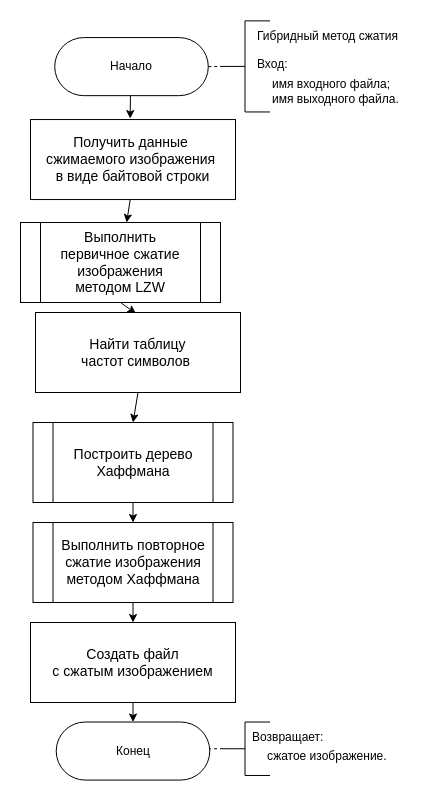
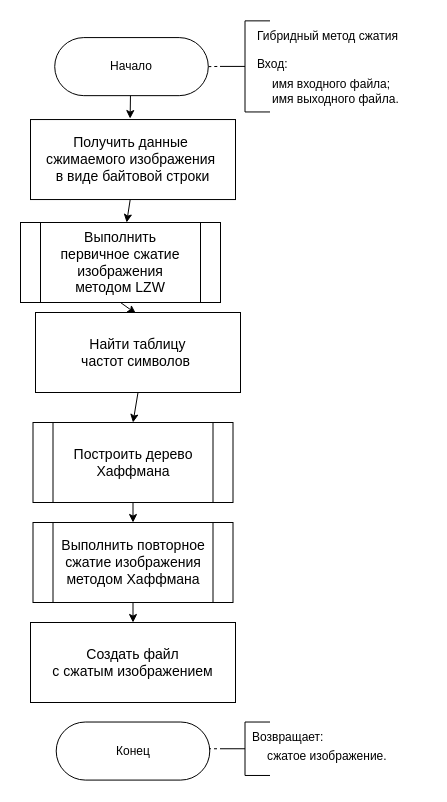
  <mxCell id="0" />
  <mxCell id="1" parent="0" />
  <mxCell id="2" style="edgeStyle=none;html=1;entryX=0;entryY=0.5;entryDx=0;entryDy=0;entryPerimeter=0;fontSize=12;endArrow=none;endFill=0;dashed=1;exitX=0;exitY=0.5;exitDx=0;exitDy=0;" parent="1" source="24" target="4" edge="1"><mxGeometry relative="1" as="geometry"><mxPoint x="205" y="65.91" as="sourcePoint" /></mxGeometry></mxCell>
  <mxCell id="3" style="edgeStyle=none;html=1;exitX=0.5;exitY=1;exitDx=0;exitDy=0;exitPerimeter=0;fontSize=12;endArrow=classic;endFill=1;entryX=0.486;entryY=-0.012;entryDx=0;entryDy=0;entryPerimeter=0;" parent="1" target="13" edge="1"><mxGeometry relative="1" as="geometry"><mxPoint x="130" y="123.41" as="targetPoint" /><mxPoint x="130" y="92.16" as="sourcePoint" /></mxGeometry></mxCell>
  <mxCell id="4" value="" style="strokeWidth=1;html=1;shape=mxgraph.flowchart.annotation_2;align=left;labelPosition=right;pointerEvents=1;strokeColor=default;fontSize=13;gradientColor=none;" parent="1" vertex="1"><mxGeometry x="219.5" y="20.37" width="50" height="91.09" as="geometry" /></mxCell>
  <mxCell id="5" value="&lt;span style=&quot;font-size: 12px;&quot;&gt;&lt;font style=&quot;color: rgb(0, 0, 0);&quot;&gt;Гибридный метод сжатия&lt;/font&gt;&lt;/span&gt;" style="text;html=1;align=left;verticalAlign=middle;resizable=0;points=[];autosize=1;strokeColor=none;fillColor=none;fontSize=13;strokeWidth=1;" parent="1" vertex="1"><mxGeometry x="254.5" y="20.37" width="170" height="30" as="geometry" /></mxCell>
  <mxCell id="6" value="Вход:" style="text;html=1;align=left;verticalAlign=middle;resizable=0;points=[];autosize=1;strokeColor=none;fillColor=none;fontSize=12;" parent="1" vertex="1"><mxGeometry x="254.5" y="49.12" width="50" height="30" as="geometry" /></mxCell>
  <mxCell id="7" value="&lt;font style=&quot;color: rgb(0, 0, 0);&quot;&gt;имя входного файла;&lt;/font&gt;&lt;div&gt;&lt;font style=&quot;color: rgb(0, 0, 0);&quot;&gt;имя выходного файла.&lt;/font&gt;&lt;/div&gt;" style="text;html=1;align=left;verticalAlign=middle;resizable=0;points=[];autosize=1;strokeColor=none;fillColor=none;fontSize=12;" parent="1" vertex="1"><mxGeometry x="269.5" y="71.46" width="150" height="40" as="geometry" /></mxCell>
  <mxCell id="8" style="edgeStyle=none;html=1;exitX=0.487;exitY=0.99;exitDx=0;exitDy=0;fontSize=12;endArrow=classic;endFill=1;exitPerimeter=0;" parent="1" source="13" target="10" edge="1"><mxGeometry relative="1" as="geometry"><mxPoint x="130" y="203.41" as="sourcePoint" /></mxGeometry></mxCell>
  <mxCell id="9" style="edgeStyle=none;html=1;exitX=0.5;exitY=1;exitDx=0;exitDy=0;fontSize=12;endArrow=classic;endFill=1;entryX=0.49;entryY=0.013;entryDx=0;entryDy=0;entryPerimeter=0;" parent="1" source="10" target="16" edge="1"><mxGeometry relative="1" as="geometry"><mxPoint x="130" y="343.41" as="targetPoint" /></mxGeometry></mxCell>
  <mxCell id="10" value="&lt;font&gt;&lt;font&gt;&lt;span style=&quot;font-size: 14px;&quot;&gt;&lt;font style=&quot;color: rgb(0, 0, 0);&quot;&gt;Выполнить&lt;/font&gt;&lt;/span&gt;&lt;br style=&quot;font-size: 14px;&quot;&gt;&lt;/font&gt;&lt;span style=&quot;font-size: 14px;&quot;&gt;&lt;font style=&quot;color: rgb(0, 0, 0);&quot;&gt;первичное сжатие изображения&lt;/font&gt;&lt;/span&gt;&lt;br style=&quot;font-size: 14px;&quot;&gt;&lt;span style=&quot;color: light-dark(rgb(0, 0, 0), rgb(237, 237, 237)); font-size: 14px;&quot;&gt;методом LZW&lt;/span&gt;&lt;/font&gt;" style="shape=process;whiteSpace=wrap;html=1;backgroundOutline=1;strokeColor=default;strokeWidth=1;fontSize=12;gradientColor=none;" parent="1" vertex="1"><mxGeometry x="20" y="222" width="200" height="80" as="geometry" /></mxCell>
  <mxCell id="11" style="edgeStyle=none;html=1;exitX=0.5;exitY=1;exitDx=0;exitDy=0;fontSize=12;endArrow=classic;endFill=1;entryX=0.5;entryY=0;entryDx=0;entryDy=0;" parent="1" source="14" target="17" edge="1"><mxGeometry relative="1" as="geometry"><mxPoint x="132.5" y="657" as="sourcePoint" /><mxPoint x="132.5" y="687" as="targetPoint" /></mxGeometry></mxCell>
- <mxCell id="12" style="edgeStyle=none;html=1;entryX=0.5;entryY=1;entryDx=0;entryDy=0;fontSize=12;endArrow=classic;endFill=1;" parent="1" source="17" target="25" edge="1"><mxGeometry relative="1" as="geometry"><mxPoint x="132.5" y="722" as="targetPoint" /><mxPoint x="132.5" y="767" as="sourcePoint" /></mxGeometry></mxCell>
  <mxCell id="13" value="&lt;span style=&quot;font-size: 14px;&quot;&gt;&lt;font style=&quot;color: rgb(0, 0, 0);&quot;&gt;Получить данные&amp;nbsp;&lt;/font&gt;&lt;/span&gt;&lt;div&gt;&lt;span style=&quot;font-size: 14px;&quot;&gt;&lt;font style=&quot;color: rgb(0, 0, 0);&quot;&gt;сжимаемого изображения&amp;nbsp;&lt;/font&gt;&lt;/span&gt;&lt;/div&gt;&lt;div&gt;&lt;span style=&quot;font-size: 14px;&quot;&gt;&lt;font style=&quot;color: rgb(0, 0, 0);&quot;&gt;в виде байтовой строки&lt;/font&gt;&lt;/span&gt;&lt;/div&gt;" style="rounded=0;whiteSpace=wrap;html=1;strokeColor=default;strokeWidth=1;fontSize=12;gradientColor=none;" parent="1" vertex="1"><mxGeometry x="30" y="119.04" width="205" height="80" as="geometry" /></mxCell>
  <mxCell id="14" value="&lt;span style=&quot;font-size: 14px;&quot;&gt;&lt;font style=&quot;color: rgb(0, 0, 0);&quot;&gt;Выполнить повторное&lt;/font&gt; &lt;font style=&quot;color: rgb(0, 0, 0);&quot;&gt;сжатие изображения&lt;/font&gt;&lt;/span&gt;&lt;br style=&quot;font-size: 14px;&quot;&gt;&lt;span style=&quot;font-size: 14px;&quot;&gt;&lt;font style=&quot;color: rgb(0, 0, 0);&quot;&gt;методом&amp;nbsp;&lt;/font&gt;&lt;/span&gt;&lt;span style=&quot;font-size: 14px;&quot;&gt;&lt;font style=&quot;color: rgb(0, 0, 0);&quot;&gt;Хаффмана&lt;/font&gt;&lt;/span&gt;" style="shape=process;whiteSpace=wrap;html=1;backgroundOutline=1;strokeColor=default;strokeWidth=1;fontSize=12;gradientColor=none;" parent="1" vertex="1"><mxGeometry x="32.5" y="522" width="200" height="80" as="geometry" /></mxCell>
  <mxCell id="15" style="edgeStyle=none;html=1;exitX=0.5;exitY=1;exitDx=0;exitDy=0;fontSize=14;entryX=0.5;entryY=0;entryDx=0;entryDy=0;" parent="1" source="16" target="19" edge="1"><mxGeometry relative="1" as="geometry"><mxPoint x="133" y="462" as="targetPoint" /></mxGeometry></mxCell>
  <mxCell id="16" value="&lt;span style=&quot;font-size: 14px;&quot;&gt;&lt;font style=&quot;color: rgb(0, 0, 0);&quot;&gt;Найти таблицу &lt;/font&gt;&lt;br&gt;&lt;font style=&quot;color: rgb(0, 0, 0);&quot;&gt;частот символов&amp;nbsp;&lt;/font&gt;&lt;/span&gt;" style="rounded=0;whiteSpace=wrap;html=1;strokeColor=default;strokeWidth=1;fontSize=12;gradientColor=none;" parent="1" vertex="1"><mxGeometry x="35" y="312" width="205" height="80" as="geometry" /></mxCell>
  <mxCell id="17" value="&lt;font&gt;&lt;span style=&quot;font-size: 14px;&quot;&gt;&lt;font style=&quot;color: rgb(0, 0, 0);&quot;&gt;Создать файл&lt;/font&gt;&lt;/span&gt;&lt;br style=&quot;font-size: 14px;&quot;&gt;&lt;span style=&quot;color: light-dark(rgb(0, 0, 0), rgb(237, 237, 237)); font-size: 14px;&quot;&gt;с сжатым&amp;nbsp;&lt;/span&gt;&lt;span style=&quot;color: light-dark(rgb(0, 0, 0), rgb(237, 237, 237)); font-size: 14px;&quot;&gt;изображением&lt;/span&gt;&lt;/font&gt;" style="rounded=0;whiteSpace=wrap;html=1;strokeColor=default;strokeWidth=1;fontSize=12;gradientColor=none;" parent="1" vertex="1"><mxGeometry x="30" y="622" width="205" height="80" as="geometry" /></mxCell>
  <mxCell id="18" style="edgeStyle=none;html=1;exitX=0.5;exitY=1;exitDx=0;exitDy=0;" parent="1" source="19" target="14" edge="1"><mxGeometry relative="1" as="geometry" /></mxCell>
  <mxCell id="19" value="&lt;font&gt;&lt;span style=&quot;color: light-dark(rgb(0, 0, 0), rgb(237, 237, 237)); font-size: 14px;&quot;&gt;Построить дерево&lt;/span&gt;&lt;br style=&quot;font-size: 14px;&quot;&gt;&lt;span style=&quot;font-size: 14px;&quot;&gt;&lt;font style=&quot;color: rgb(0, 0, 0);&quot;&gt;Хаффмана&lt;/font&gt;&lt;/span&gt;&lt;/font&gt;" style="shape=process;whiteSpace=wrap;html=1;backgroundOutline=1;strokeColor=default;strokeWidth=1;fontSize=12;gradientColor=none;" parent="1" vertex="1"><mxGeometry x="32.5" y="422" width="200" height="80" as="geometry" /></mxCell>
  <mxCell id="20" style="edgeStyle=none;html=1;entryX=0;entryY=0.5;entryDx=0;entryDy=0;entryPerimeter=0;fontSize=12;endArrow=none;endFill=0;dashed=1;exitX=1;exitY=0.5;exitDx=0;exitDy=0;exitPerimeter=0;" parent="1" target="21" edge="1"><mxGeometry relative="1" as="geometry"><mxPoint x="207.5" y="748.25" as="sourcePoint" /><mxPoint x="224.5" y="838.625" as="targetPoint" /></mxGeometry></mxCell>
  <mxCell id="21" value="" style="strokeWidth=1;html=1;shape=mxgraph.flowchart.annotation_2;align=left;labelPosition=right;pointerEvents=1;strokeColor=default;fontSize=13;gradientColor=none;" parent="1" vertex="1"><mxGeometry x="219.5" y="721.52" width="50" height="53.46" as="geometry" /></mxCell>
  <mxCell id="22" value="Возвращает:" style="text;html=1;align=left;verticalAlign=middle;resizable=0;points=[];autosize=1;strokeColor=none;fillColor=none;fontSize=12;" parent="1" vertex="1"><mxGeometry x="250" y="721.52" width="100" height="30" as="geometry" /></mxCell>
  <mxCell id="23" value="&lt;br&gt;сжатое изображение." style="text;html=1;align=left;verticalAlign=middle;resizable=0;points=[];autosize=1;strokeColor=none;fillColor=none;fontSize=12;" parent="1" vertex="1"><mxGeometry x="264.5" y="728.25" width="150" height="40" as="geometry" /></mxCell>
  <mxCell id="24" value="&lt;span style=&quot;color: rgb(0, 0, 0); font-family: Helvetica; font-size: 12px;&quot;&gt;Начало&lt;/span&gt;" style="rounded=1;whiteSpace=wrap;html=1;fontSize=14;spacing=3;strokeWidth=1;glass=0;flipH=1;flipV=0;rotation=0;direction=west;arcSize=50;fontFamily=Times New Roman;" vertex="1" parent="1"><mxGeometry x="54.22" y="37.09" width="153.57" height="58.06" as="geometry" /></mxCell>
  <mxCell id="25" value="&lt;span style=&quot;color: rgb(0, 0, 0); font-family: Helvetica; font-size: 12px;&quot;&gt;Конец&lt;/span&gt;" style="rounded=1;whiteSpace=wrap;html=1;fontSize=14;spacing=3;strokeWidth=1;glass=0;flipH=1;flipV=0;rotation=0;direction=west;arcSize=50;fontFamily=Times New Roman;" vertex="1" parent="1"><mxGeometry x="55.71" y="721.52" width="153.57" height="58.06" as="geometry" /></mxCell>
